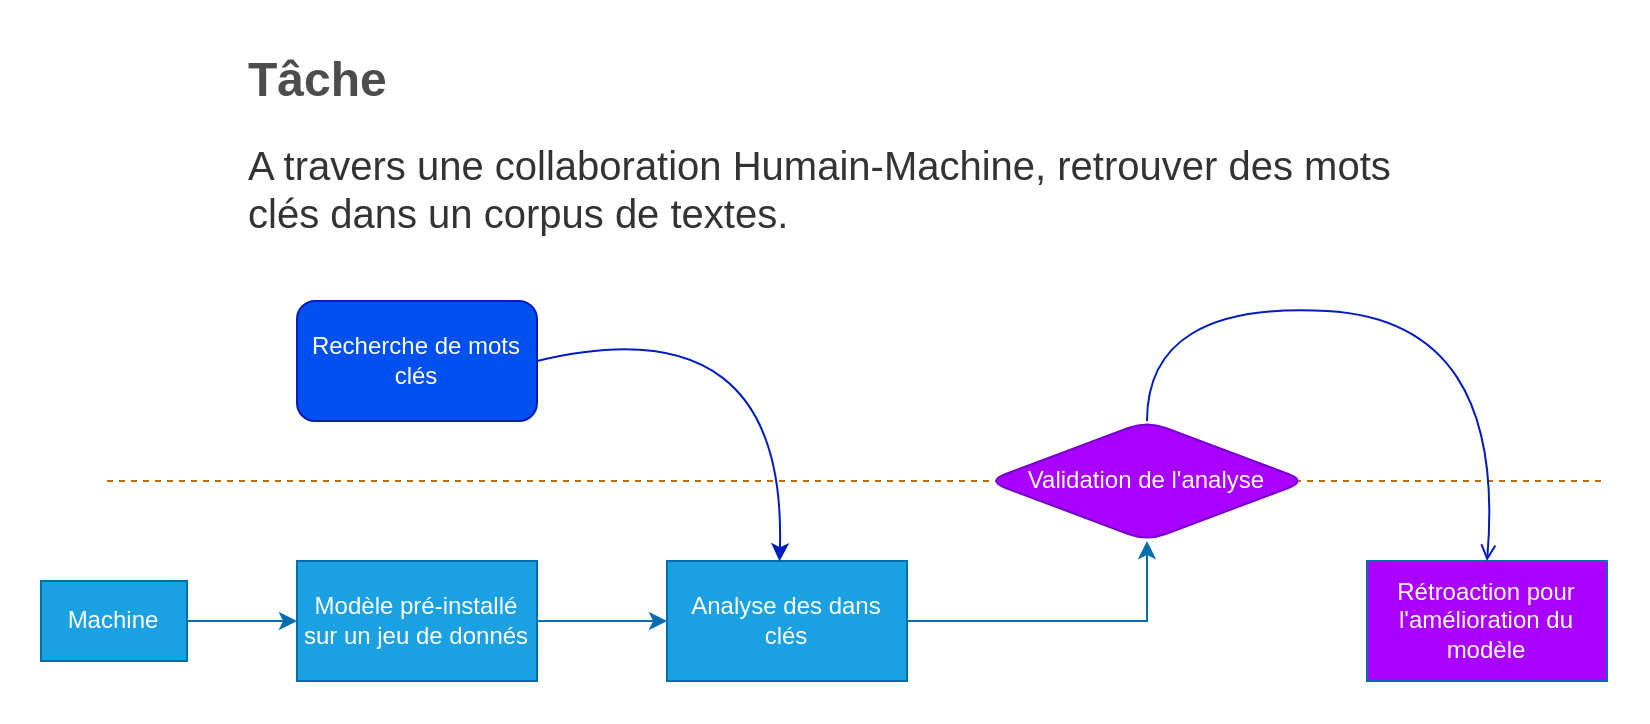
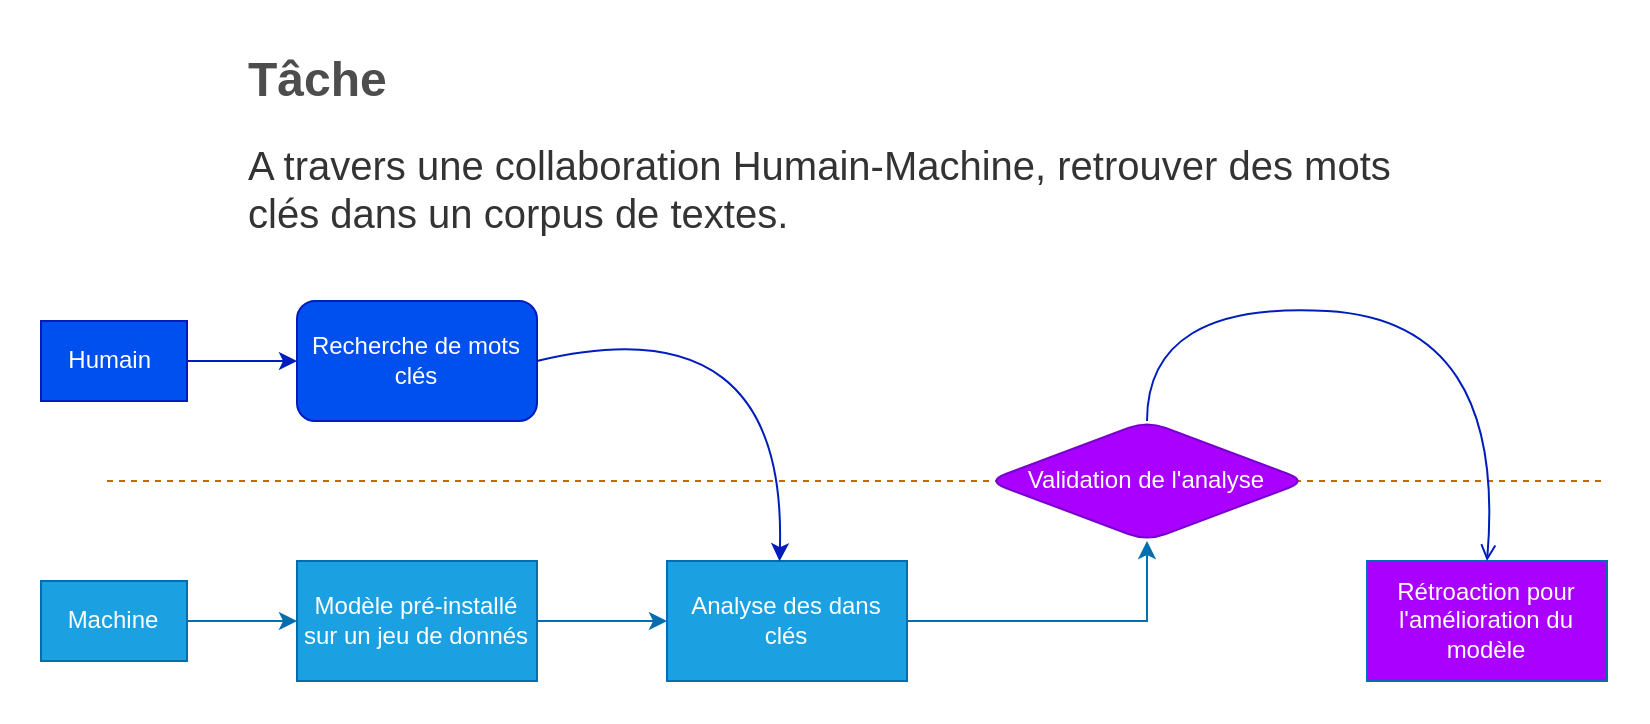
  <mxCell id="0" />
  <mxCell id="1" parent="0" />
+ <mxCell id="2" value="Humain&amp;nbsp;" style="text;html=1;strokeColor=#001DBC;fillColor=#0050ef;align=center;verticalAlign=middle;whiteSpace=wrap;rounded=0;fontColor=#FFFFFF;" vertex="1" parent="1"><mxGeometry x="20" y="160" width="73" height="40" as="geometry" /></mxCell>
  <mxCell id="3" value="Machine" style="text;html=1;strokeColor=#006EAF;fillColor=#1ba1e2;align=center;verticalAlign=middle;whiteSpace=wrap;rounded=0;fontColor=#ffffff;" vertex="1" parent="1"><mxGeometry x="20" y="290" width="73" height="40" as="geometry" /></mxCell>
  <mxCell id="4" value="" style="edgeStyle=orthogonalEdgeStyle;rounded=0;orthogonalLoop=1;jettySize=auto;html=1;entryX=0.5;entryY=1;entryDx=0;entryDy=0;fillColor=#1ba1e2;strokeColor=#006EAF;" edge="1" parent="1" source="5" target="14"><mxGeometry relative="1" as="geometry"><mxPoint x="573.286" y="270" as="targetPoint" /></mxGeometry></mxCell>
  <mxCell id="5" value="Analyse des dans clés" style="rounded=0;whiteSpace=wrap;html=1;fillColor=#1ba1e2;strokeColor=#006EAF;fontColor=#ffffff;" vertex="1" parent="1"><mxGeometry x="333" y="280" width="120" height="60" as="geometry" /></mxCell>
  <mxCell id="6" value="&lt;h1&gt;&lt;font color=&quot;#4d4d4d&quot;&gt;Tâche&lt;/font&gt;&lt;/h1&gt;&lt;p&gt;&lt;font style=&quot;font-size: 20px&quot; color=&quot;#333333&quot;&gt;A travers une collaboration Humain-Machine, retrouver des mots clés dans un corpus de textes.&lt;/font&gt;&lt;/p&gt;" style="text;html=1;strokeColor=none;fillColor=none;spacing=5;spacingTop=-20;whiteSpace=wrap;overflow=hidden;rounded=0;" vertex="1" parent="1"><mxGeometry x="119" y="20" width="615" height="110" as="geometry" /></mxCell>
+ <mxCell id="7" value="" style="endArrow=classic;html=1;entryX=0;entryY=0.5;entryDx=0;entryDy=0;exitX=1;exitY=0.5;exitDx=0;exitDy=0;fillColor=#0050ef;strokeColor=#001DBC;fontColor=#FFFFFF;" edge="1" parent="1" source="2" target="12"><mxGeometry width="50" height="50" relative="1" as="geometry"><mxPoint x="53" y="390" as="sourcePoint" /><mxPoint x="148" y="180" as="targetPoint" /></mxGeometry></mxCell>
  <mxCell id="8" value="Modèle pré-installé sur un jeu de donnés" style="rounded=0;whiteSpace=wrap;html=1;fillColor=#1ba1e2;strokeColor=#006EAF;fontColor=#ffffff;" vertex="1" parent="1"><mxGeometry x="148" y="280" width="120" height="60" as="geometry" /></mxCell>
  <mxCell id="9" value="" style="endArrow=classic;html=1;entryX=0;entryY=0.5;entryDx=0;entryDy=0;exitX=1;exitY=0.5;exitDx=0;exitDy=0;fillColor=#1ba1e2;strokeColor=#006EAF;" edge="1" parent="1" source="3" target="8"><mxGeometry width="50" height="50" relative="1" as="geometry"><mxPoint x="83" y="340" as="sourcePoint" /><mxPoint x="133" y="290" as="targetPoint" /></mxGeometry></mxCell>
  <mxCell id="10" value="" style="endArrow=none;dashed=1;html=1;fillColor=#f0a30a;strokeColor=#BD7000;" edge="1" parent="1"><mxGeometry width="50" height="50" relative="1" as="geometry"><mxPoint x="53" y="240" as="sourcePoint" /><mxPoint x="803" y="240" as="targetPoint" /></mxGeometry></mxCell>
  <mxCell id="11" value="" style="endArrow=classic;html=1;entryX=0;entryY=0.5;entryDx=0;entryDy=0;exitX=1;exitY=0.5;exitDx=0;exitDy=0;fillColor=#1ba1e2;strokeColor=#006EAF;" edge="1" parent="1" source="8" target="5"><mxGeometry width="50" height="50" relative="1" as="geometry"><mxPoint x="123" y="410" as="sourcePoint" /><mxPoint x="173" y="360" as="targetPoint" /></mxGeometry></mxCell>
  <mxCell id="12" value="&lt;span style=&quot;white-space: normal&quot;&gt;Recherche de mots clés&lt;/span&gt;" style="rounded=1;whiteSpace=wrap;html=1;glass=0;fillColor=#0050ef;strokeColor=#001DBC;fontColor=#FFFFFF;" vertex="1" parent="1"><mxGeometry x="148" y="150" width="120" height="60" as="geometry" /></mxCell>
  <mxCell id="13" value="" style="curved=1;endArrow=classic;html=1;entryX=0.469;entryY=0.002;entryDx=0;entryDy=0;entryPerimeter=0;exitX=1;exitY=0.5;exitDx=0;exitDy=0;fillColor=#0050ef;strokeColor=#001DBC;fontColor=#FFFFFF;" edge="1" parent="1" source="12" target="5"><mxGeometry width="50" height="50" relative="1" as="geometry"><mxPoint x="353" y="200" as="sourcePoint" /><mxPoint x="353" y="150" as="targetPoint" /><Array as="points"><mxPoint x="393" y="150" /></Array></mxGeometry></mxCell>
  <mxCell id="14" value="&lt;span style=&quot;white-space: normal&quot;&gt;Validation de l'analyse&lt;/span&gt;" style="rhombus;whiteSpace=wrap;html=1;rounded=1;comic=0;fillColor=#aa00ff;strokeColor=#7700CC;fontColor=#ffffff;" vertex="1" parent="1"><mxGeometry x="493" y="210" width="160" height="60" as="geometry" /></mxCell>
  <mxCell id="15" value="Rétroaction pour l'amélioration du modèle" style="rounded=0;whiteSpace=wrap;html=1;glass=0;comic=0;fillColor=#aa00ff;strokeColor=#006EAF;fontColor=#ffffff;" vertex="1" parent="1"><mxGeometry x="683" y="280" width="120" height="60" as="geometry" /></mxCell>
  <mxCell id="16" value="" style="curved=1;endArrow=open;html=1;entryX=0.5;entryY=0;entryDx=0;entryDy=0;exitX=0.5;exitY=0;exitDx=0;exitDy=0;fillColor=#0050ef;strokeColor=#001DBC;fontColor=#FFFFFF;" edge="1" parent="1" source="14" target="15"><mxGeometry width="50" height="50" relative="1" as="geometry"><mxPoint x="613" y="144.94" as="sourcePoint" /><mxPoint x="734.28" y="245.06" as="targetPoint" /><Array as="points"><mxPoint x="573" y="150" /><mxPoint x="753" y="160" /></Array></mxGeometry></mxCell>
